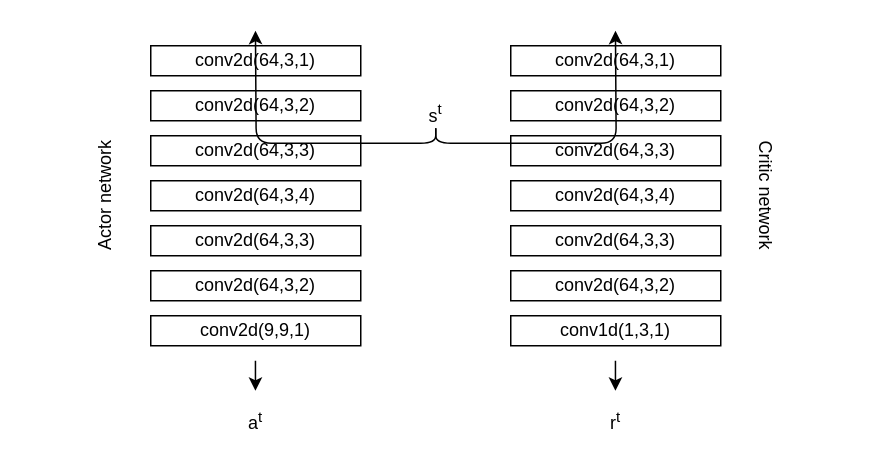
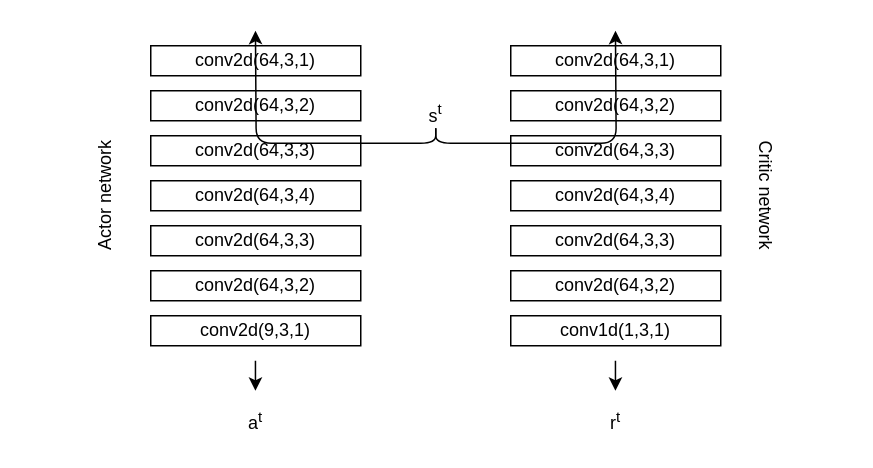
  <mxCell id="0" />
  <mxCell id="1" parent="0" />
  <mxCell id="2" value="conv2d(64,3,1)" style="rounded=0;whiteSpace=wrap;html=1;" vertex="1" parent="1"><mxGeometry x="100" y="30" width="140" height="20" as="geometry" /></mxCell>
  <mxCell id="3" value="conv2d(64,3,2)" style="rounded=0;whiteSpace=wrap;html=1;" vertex="1" parent="1"><mxGeometry x="100" y="60" width="140" height="20" as="geometry" /></mxCell>
  <mxCell id="4" value="conv2d(64,3,3)" style="rounded=0;whiteSpace=wrap;html=1;" vertex="1" parent="1"><mxGeometry x="100" y="90" width="140" height="20" as="geometry" /></mxCell>
  <mxCell id="5" value="conv2d(64,3,4)" style="rounded=0;whiteSpace=wrap;html=1;" vertex="1" parent="1"><mxGeometry x="100" y="120" width="140" height="20" as="geometry" /></mxCell>
  <mxCell id="6" value="conv2d(64,3,3)" style="rounded=0;whiteSpace=wrap;html=1;" vertex="1" parent="1"><mxGeometry x="100" y="150" width="140" height="20" as="geometry" /></mxCell>
  <mxCell id="7" value="conv2d(64,3,2)" style="rounded=0;whiteSpace=wrap;html=1;" vertex="1" parent="1"><mxGeometry x="100" y="180" width="140" height="20" as="geometry" /></mxCell>
- <mxCell id="8" value="conv2d(9,9,1)" style="rounded=0;whiteSpace=wrap;html=1;" vertex="1" parent="1"><mxGeometry x="100" y="210" width="140" height="20" as="geometry" /></mxCell>
+ <mxCell id="8" value="conv2d(9,3,1)" style="rounded=0;whiteSpace=wrap;html=1;" vertex="1" parent="1"><mxGeometry x="100" y="210" width="140" height="20" as="geometry" /></mxCell>
  <mxCell id="9" value="conv2d(64,3,1)" style="rounded=0;whiteSpace=wrap;html=1;" vertex="1" parent="1"><mxGeometry x="340" y="30" width="140" height="20" as="geometry" /></mxCell>
  <mxCell id="10" value="conv2d(64,3,2)" style="rounded=0;whiteSpace=wrap;html=1;" vertex="1" parent="1"><mxGeometry x="340" y="60" width="140" height="20" as="geometry" /></mxCell>
  <mxCell id="11" value="conv2d(64,3,3)" style="rounded=0;whiteSpace=wrap;html=1;" vertex="1" parent="1"><mxGeometry x="340" y="90" width="140" height="20" as="geometry" /></mxCell>
  <mxCell id="12" value="conv2d(64,3,4)" style="rounded=0;whiteSpace=wrap;html=1;" vertex="1" parent="1"><mxGeometry x="340" y="120" width="140" height="20" as="geometry" /></mxCell>
  <mxCell id="13" value="conv2d(64,3,3)" style="rounded=0;whiteSpace=wrap;html=1;" vertex="1" parent="1"><mxGeometry x="340" y="150" width="140" height="20" as="geometry" /></mxCell>
  <mxCell id="14" value="conv2d(64,3,2)" style="rounded=0;whiteSpace=wrap;html=1;" vertex="1" parent="1"><mxGeometry x="340" y="180" width="140" height="20" as="geometry" /></mxCell>
  <mxCell id="15" value="conv1d(1,3,1)" style="rounded=0;whiteSpace=wrap;html=1;" vertex="1" parent="1"><mxGeometry x="340" y="210" width="140" height="20" as="geometry" /></mxCell>
  <mxCell id="16" value="Actor network" style="text;html=1;strokeColor=none;fillColor=none;align=center;verticalAlign=middle;whiteSpace=wrap;rounded=0;rotation=-90;" vertex="1" parent="1"><mxGeometry x="20" y="120" width="100" height="20" as="geometry" /></mxCell>
  <mxCell id="17" value="Critic network" style="text;html=1;strokeColor=none;fillColor=none;align=center;verticalAlign=middle;whiteSpace=wrap;rounded=0;rotation=90;" vertex="1" parent="1"><mxGeometry x="460" y="120" width="100" height="20" as="geometry" /></mxCell>
  <mxCell id="18" value="" style="endArrow=classic;html=1;exitX=0.5;exitY=1;exitDx=0;exitDy=0;edgeStyle=orthogonalEdgeStyle;" edge="1" parent="1" source="22"><mxGeometry width="50" height="50" relative="1" as="geometry"><mxPoint x="169.8" y="0" as="sourcePoint" /><mxPoint x="169.8" y="20" as="targetPoint" /></mxGeometry></mxCell>
  <mxCell id="19" value="" style="endArrow=classic;html=1;exitX=0.5;exitY=1;exitDx=0;exitDy=0;edgeStyle=orthogonalEdgeStyle;" edge="1" parent="1" source="22"><mxGeometry width="50" height="50" relative="1" as="geometry"><mxPoint x="409.8" y="0" as="sourcePoint" /><mxPoint x="409.8" y="20" as="targetPoint" /></mxGeometry></mxCell>
  <mxCell id="20" value="" style="endArrow=classic;html=1;" edge="1" parent="1"><mxGeometry width="50" height="50" relative="1" as="geometry"><mxPoint x="169.8" y="240" as="sourcePoint" /><mxPoint x="169.8" y="260" as="targetPoint" /></mxGeometry></mxCell>
  <mxCell id="21" value="" style="endArrow=classic;html=1;" edge="1" parent="1"><mxGeometry width="50" height="50" relative="1" as="geometry"><mxPoint x="409.8" y="240" as="sourcePoint" /><mxPoint x="409.8" y="260" as="targetPoint" /></mxGeometry></mxCell>
  <mxCell id="22" value="s&lt;sup&gt;t&lt;/sup&gt;" style="text;html=1;strokeColor=none;fillColor=none;align=center;verticalAlign=middle;whiteSpace=wrap;rounded=0;" vertex="1" parent="1"><mxGeometry x="270" y="65" width="40" height="20" as="geometry" /></mxCell>
  <mxCell id="23" value="a&lt;sup&gt;t&lt;/sup&gt;" style="text;html=1;strokeColor=none;fillColor=none;align=center;verticalAlign=middle;whiteSpace=wrap;rounded=0;" vertex="1" parent="1"><mxGeometry x="150" y="270" width="40" height="20" as="geometry" /></mxCell>
  <mxCell id="24" value="r&lt;sup&gt;t&lt;/sup&gt;" style="text;html=1;strokeColor=none;fillColor=none;align=center;verticalAlign=middle;whiteSpace=wrap;rounded=0;" vertex="1" parent="1"><mxGeometry x="390" y="270" width="40" height="20" as="geometry" /></mxCell>
